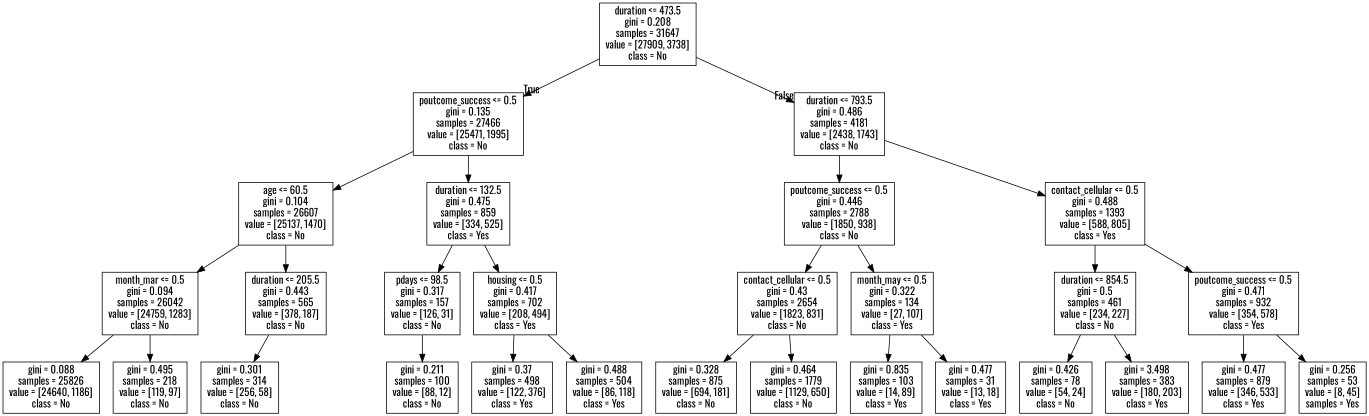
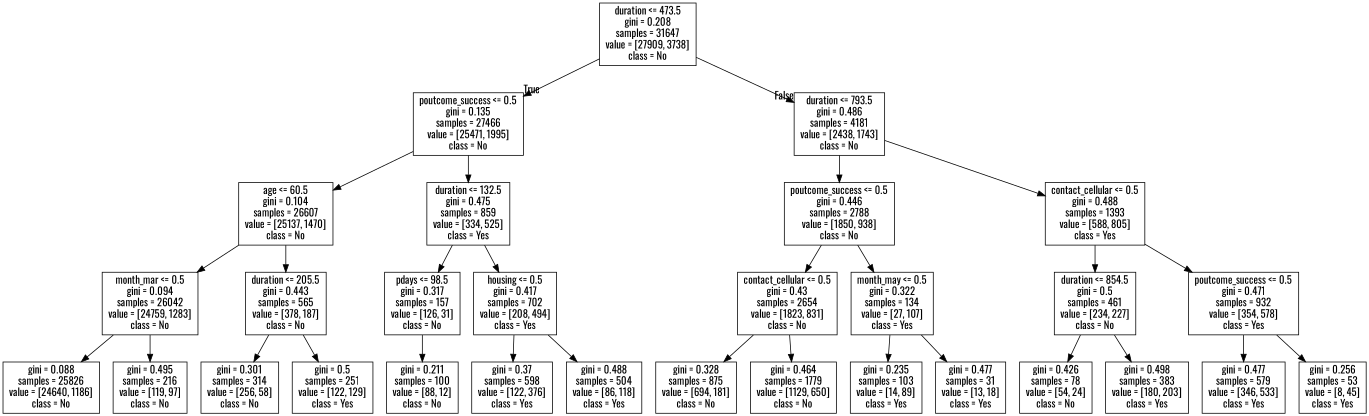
  digraph {
    fontname=Oswald
    node [fontname=Oswald shape=box]
    edge [fontname=Oswald]
    n1 [label="duration <= 473.5\ngini = 0.208\nsamples = 31647\nvalue = [27909, 3738]\nclass = No"]
    n2 [label="poutcome_success <= 0.5\ngini = 0.135\nsamples = 27466\nvalue = [25471, 1995]\nclass = No"]
    n3 [label="duration <= 793.5\ngini = 0.486\nsamples = 4181\nvalue = [2438, 1743]\nclass = No"]
    n4 [label="age <= 60.5\ngini = 0.104\nsamples = 26607\nvalue = [25137, 1470]\nclass = No"]
    n5 [label="duration <= 132.5\ngini = 0.475\nsamples = 859\nvalue = [334, 525]\nclass = Yes"]
    n6 [label="poutcome_success <= 0.5\ngini = 0.446\nsamples = 2788\nvalue = [1850, 938]\nclass = No"]
    n7 [label="contact_cellular <= 0.5\ngini = 0.488\nsamples = 1393\nvalue = [588, 805]\nclass = Yes"]
    n8 [label="month_mar <= 0.5\ngini = 0.094\nsamples = 26042\nvalue = [24759, 1283]\nclass = No"]
    n9 [label="duration <= 205.5\ngini = 0.443\nsamples = 565\nvalue = [378, 187]\nclass = No"]
    n10 [label="pdays <= 98.5\ngini = 0.317\nsamples = 157\nvalue = [126, 31]\nclass = No"]
    n11 [label="housing <= 0.5\ngini = 0.417\nsamples = 702\nvalue = [208, 494]\nclass = Yes"]
    n12 [label="gini = 0.088\nsamples = 25826\nvalue = [24640, 1186]\nclass = No"]
-   n13 [label="gini = 0.495\nsamples = 218\nvalue = [119, 97]\nclass = No"]
+   n13 [label="gini = 0.495\nsamples = 216\nvalue = [119, 97]\nclass = No"]
    n14 [label="gini = 0.301\nsamples = 314\nvalue = [256, 58]\nclass = No"]
+   n15 [label="gini = 0.5\nsamples = 251\nvalue = [122, 129]\nclass = Yes"]
    n16 [label="gini = 0.211\nsamples = 100\nvalue = [88, 12]\nclass = No"]
-   n17 [label="gini = 0.37\nsamples = 498\nvalue = [122, 376]\nclass = Yes"]
+   n17 [label="gini = 0.37\nsamples = 598\nvalue = [122, 376]\nclass = Yes"]
    n18 [label="gini = 0.488\nsamples = 504\nvalue = [86, 118]\nclass = Yes"]
    n19 [label="contact_cellular <= 0.5\ngini = 0.43\nsamples = 2654\nvalue = [1823, 831]\nclass = No"]
    n20 [label="month_may <= 0.5\ngini = 0.322\nsamples = 134\nvalue = [27, 107]\nclass = Yes"]
    n21 [label="duration <= 854.5\ngini = 0.5\nsamples = 461\nvalue = [234, 227]\nclass = No"]
    n22 [label="poutcome_success <= 0.5\ngini = 0.471\nsamples = 932\nvalue = [354, 578]\nclass = Yes"]
    n23 [label="gini = 0.328\nsamples = 875\nvalue = [694, 181]\nclass = No"]
    n24 [label="gini = 0.464\nsamples = 1779\nvalue = [1129, 650]\nclass = No"]
-   n25 [label="gini = 0.835\nsamples = 103\nvalue = [14, 89]\nclass = Yes"]
+   n25 [label="gini = 0.235\nsamples = 103\nvalue = [14, 89]\nclass = Yes"]
    n26 [label="gini = 0.477\nsamples = 31\nvalue = [13, 18]\nclass = Yes"]
    n27 [label="gini = 0.426\nsamples = 78\nvalue = [54, 24]\nclass = No"]
-   n28 [label="gini = 3.498\nsamples = 383\nvalue = [180, 203]\nclass = Yes"]
-   n29 [label="gini = 0.477\nsamples = 879\nvalue = [346, 533]\nclass = Yes"]
-   n30 [label="gini = 0.256\nsamples = 53\nvalue = [8, 45]\nsamples = Yes"]
+   n28 [label="gini = 0.498\nsamples = 383\nvalue = [180, 203]\nclass = Yes"]
+   n29 [label="gini = 0.477\nsamples = 579\nvalue = [346, 533]\nclass = Yes"]
+   n30 [label="gini = 0.256\nsamples = 53\nvalue = [8, 45]\nclass = Yes"]
    n1 -> n2 [headlabel=True labelangle=45 labeldistance=2.5]
    n1 -> n3 [headlabel=False labelangle=-45 labeldistance=2.5]
    n2 -> n4
    n2 -> n5
    n3 -> n6
    n3 -> n7
    n4 -> n8
    n4 -> n9
    n5 -> n10
    n5 -> n11
    n6 -> n19
    n6 -> n20
    n7 -> n21
    n7 -> n22
    n8 -> n12
    n8 -> n13
    n9 -> n14
+   n9 -> n15
    n10 -> n16
    n11 -> n17
    n11 -> n18
    n19 -> n23
    n19 -> n24
    n20 -> n25
    n20 -> n26
    n21 -> n27
    n21 -> n28
    n22 -> n29
    n22 -> n30
  }
